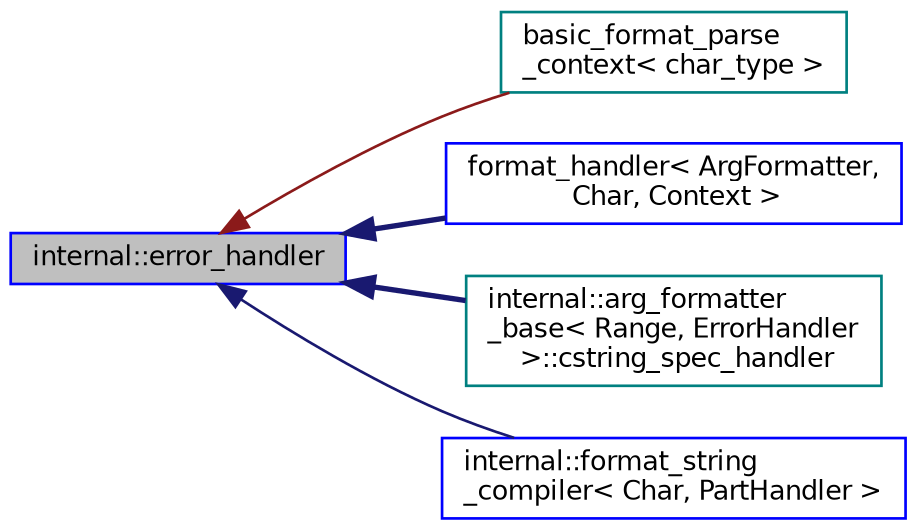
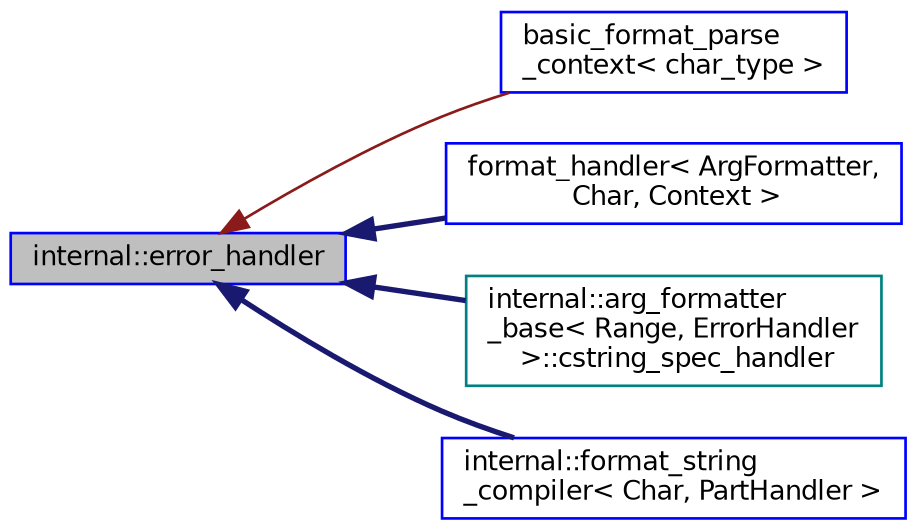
  digraph {
    rankdir=LR
    node [color=blue fillcolor=white fontname=Helvetica fontsize=10 shape=record style=filled]
    edge [color=midnightblue dir=back fontname=Helvetica fontsize=10 labelfontname=Helvetica labelfontsize=10 style=solid]
    n1 [fillcolor=grey75 fontcolor=black height=0.2 label="internal::error_handler" width=0.4]
-   n2 [color=teal height=0.2 label="basic_format_parse\l_context\< char_type \>" width=0.4]
+   n2 [height=0.2 label="basic_format_parse\l_context\< char_type \>" width=0.4]
    n3 [height=0.2 label="format_handler\< ArgFormatter,\l Char, Context \>" width=0.4]
    n4 [color=teal height=0.2 label="internal::arg_formatter\l_base\< Range, ErrorHandler\l \>::cstring_spec_handler" width=0.4]
    n5 [height=0.2 label="internal::format_string\l_compiler\< Char, PartHandler \>" width=0.4]
    n1 -> n2 [color=firebrick4]
    n1 -> n3 [style=bold]
    n1 -> n4 [style=bold]
-   n1 -> n5
+   n1 -> n5 [style=bold]
  }
